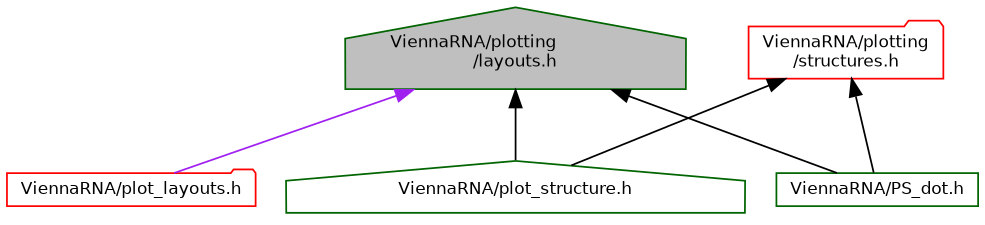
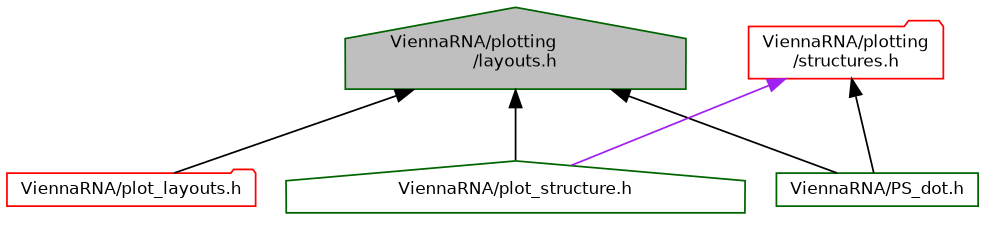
  digraph {
    node [color=darkgreen fontname=Helvetica fontsize=10 shape=house]
    edge [color=black dir=back fontname=Helvetica fontsize=10 labelfontname=Helvetica labelfontsize=10 style=solid]
    n1 [fillcolor=grey75 fontcolor=black height=0.2 label="ViennaRNA/plotting\l/layouts.h" style=filled width=0.4]
    n2 [color=red height=0.2 label="ViennaRNA/plot_layouts.h" shape=folder width=0.4]
    n3 [height=0.2 label="ViennaRNA/PS_dot.h" shape=box width=0.4]
    n4 [height=0.2 label="ViennaRNA/plot_structure.h" width=0.4]
    n5 [color=red height=0.2 label="ViennaRNA/plotting\l/structures.h" shape=folder width=0.4]
-   n1 -> n2 [color=purple]
+   n1 -> n2
    n1 -> n3
    n1 -> n4
    n5 -> n3
-   n5 -> n4
+   n5 -> n4 [color=purple]
  }
